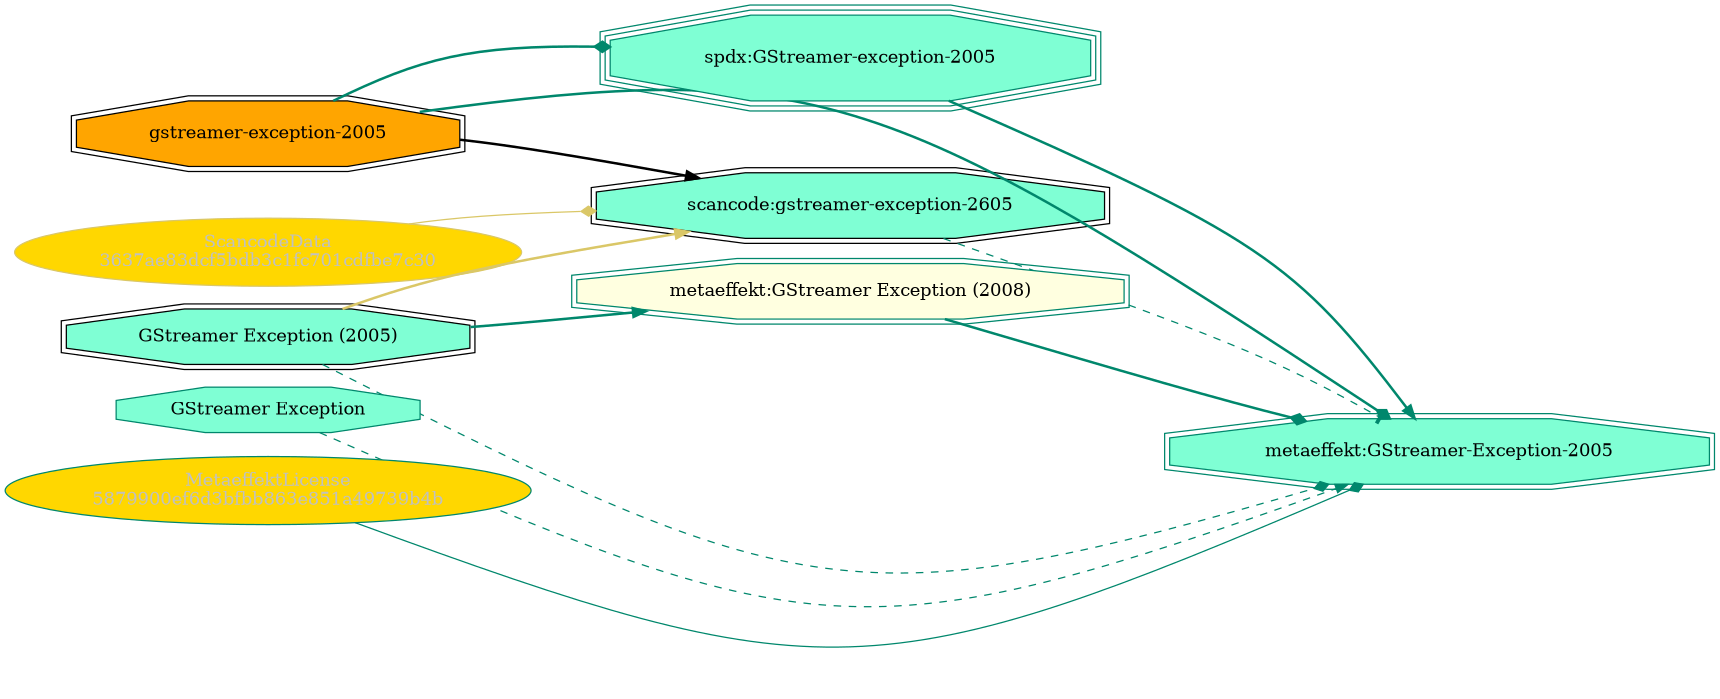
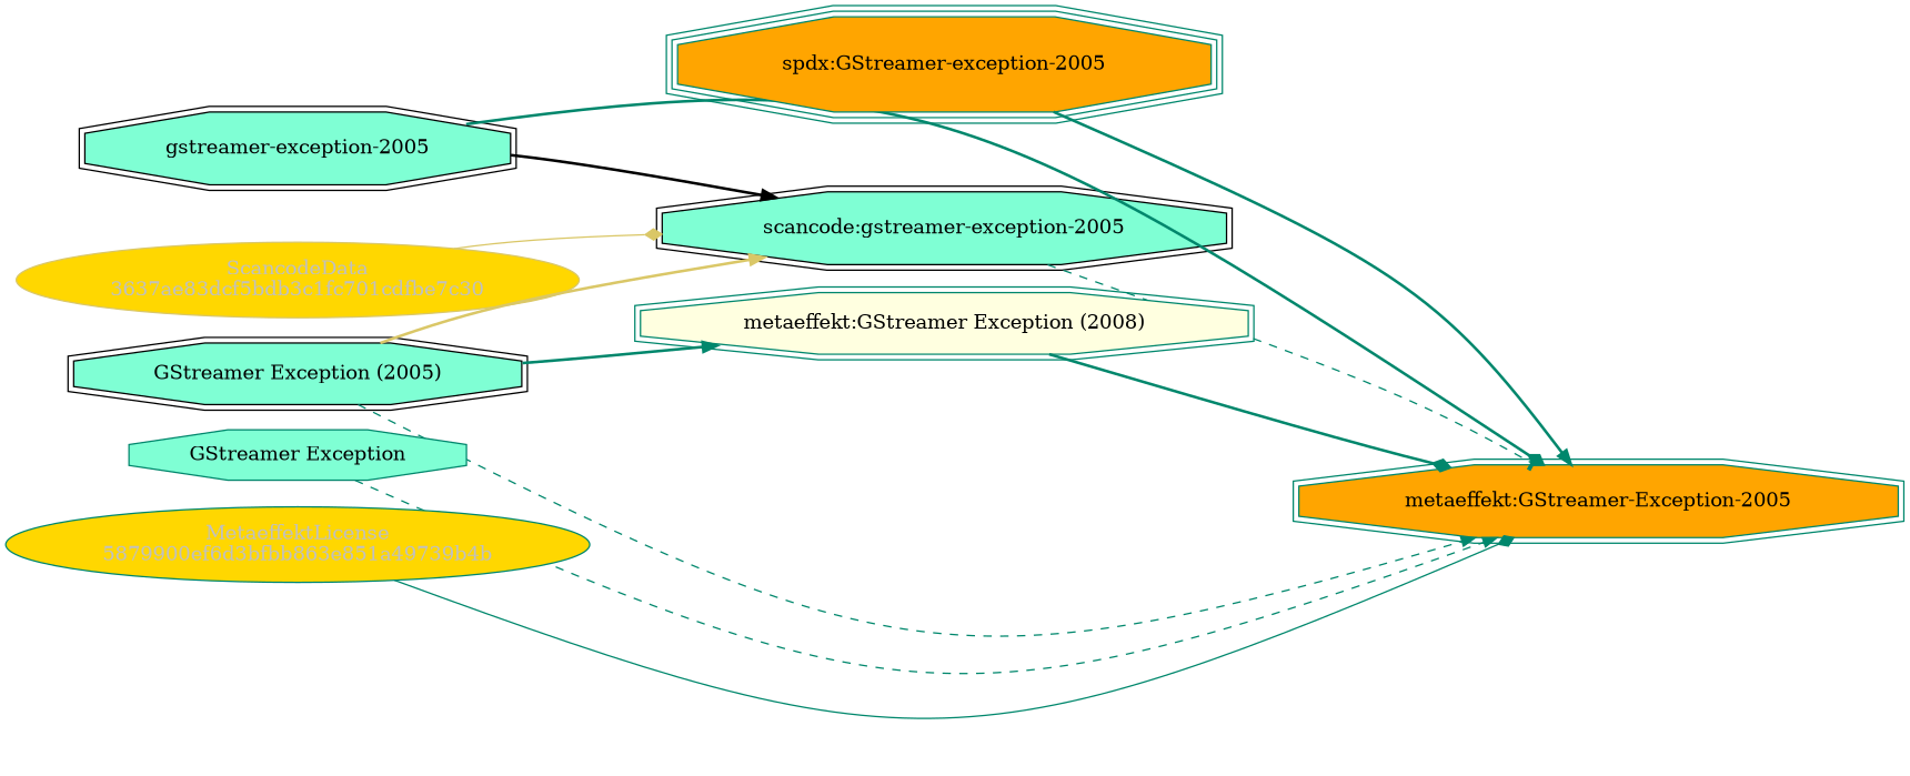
  strict digraph {
    rankdir=LR
    splines=curved
    node [color="#00876c" fillcolor=aquamarine shape=doubleoctagon style=filled]
    edge [arrowhead=normal color="#00876c" weight=0.7 style=bold]
    n1 [color="#dac767" fillcolor=gold fontcolor=gray label="ScancodeData\n3637ae83dcf5bdb3c1fc701cdfbe7c30" shape=ellipse]
-   n2 [label="scancode:gstreamer-exception-2605" color=""]
-   n3 [label="metaeffekt:GStreamer-Exception-2005"]
-   n4 [fillcolor=orange label="gstreamer-exception-2005" color=""]
-   n5 [label="spdx:GStreamer-exception-2005" shape=tripleoctagon]
+   n2 [label="scancode:gstreamer-exception-2005" color=""]
+   n3 [fillcolor=orange label="metaeffekt:GStreamer-Exception-2005"]
+   n4 [label="gstreamer-exception-2005" color=""]
+   n5 [fillcolor=orange label="spdx:GStreamer-exception-2005" shape=tripleoctagon]
    n6 [label="GStreamer Exception (2005)" color=""]
    n7 [fillcolor=lightyellow label="metaeffekt:GStreamer Exception (2008)"]
    n8 [label="GStreamer Exception" shape=octagon]
    n9 [fillcolor=gold fontcolor=gray label="MetaeffektLicense\n5879900ef6d3bfbb863e851a49739b4b" shape=ellipse]
    n1 -> n2 [arrowhead=diamond color="#dac767" weight=0.5 style=""]
    n2 -> n3 [arrowhead=tee style=dashed weight=0.5]
    n4 -> n2 [color=""]
    n4 -> n3 [arrowhead=diamond]
-   n4 -> n5 [arrowhead=diamond]
    n5 -> n3
    n6 -> n2 [color="#dac767"]
-   n6 -> n3 [arrowhead=diamond style=dashed weight=0.5]
+   n6 -> n3 [style=dashed weight=0.5]
    n6 -> n7
    n7 -> n3 [arrowhead=diamond]
    n8 -> n3 [style=dashed weight=0.5]
    n9 -> n3 [arrowhead=diamond weight=0.5 style=""]
  }
